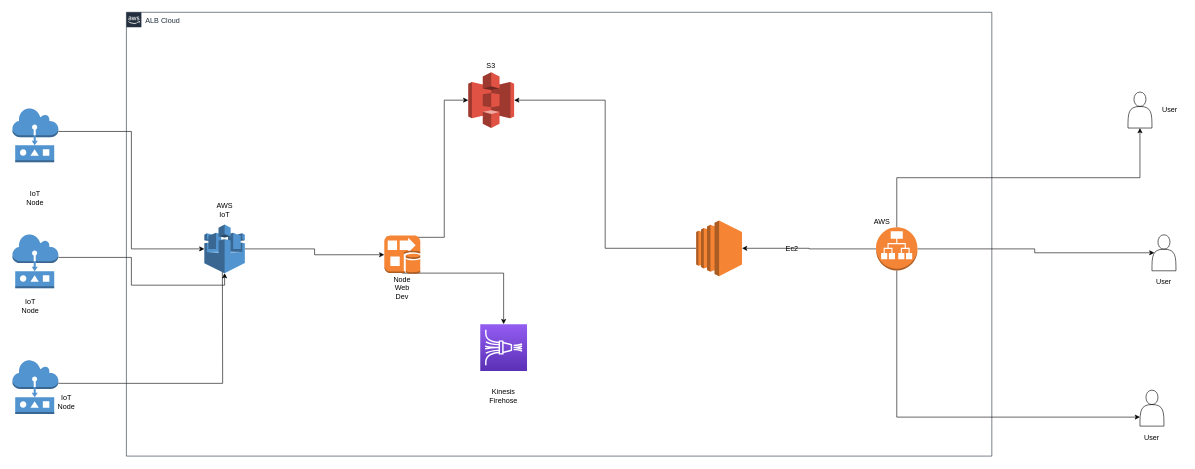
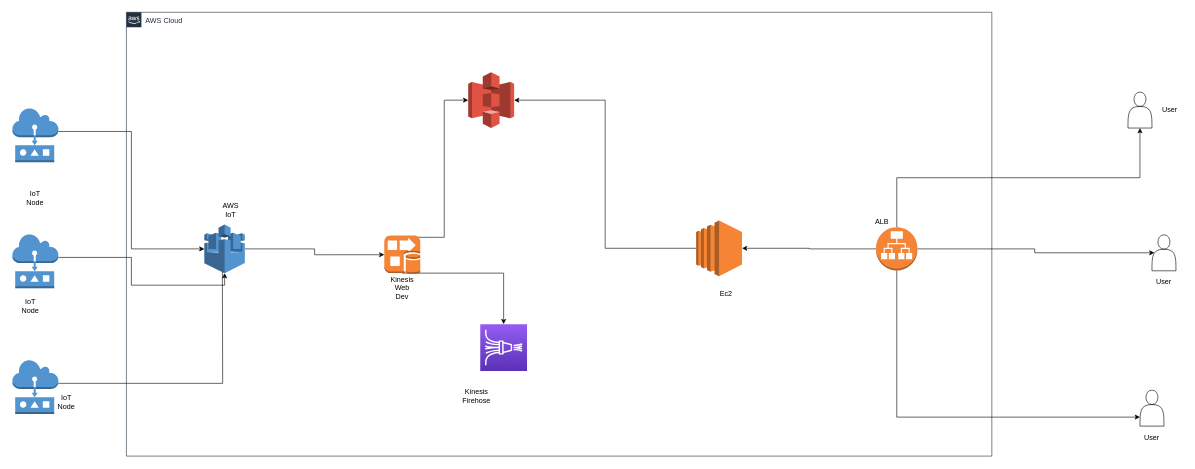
  <mxCell id="0" />
  <mxCell id="1" parent="0" />
  <mxCell id="2" style="edgeStyle=orthogonalEdgeStyle;rounded=0;orthogonalLoop=1;jettySize=auto;html=1;exitX=1;exitY=0.43;exitDx=0;exitDy=0;exitPerimeter=0;entryX=0;entryY=0.5;entryDx=0;entryDy=0;entryPerimeter=0;" edge="1" parent="1" source="3" target="10"><mxGeometry relative="1" as="geometry" /></mxCell>
  <mxCell id="3" value="" style="outlineConnect=0;dashed=0;verticalLabelPosition=bottom;verticalAlign=top;align=center;html=1;shape=mxgraph.aws3.actuator;fillColor=#5294CF;gradientColor=none;" vertex="1" parent="1"><mxGeometry x="20" y="180" width="76.5" height="90" as="geometry" /></mxCell>
  <mxCell id="4" style="edgeStyle=orthogonalEdgeStyle;rounded=0;orthogonalLoop=1;jettySize=auto;html=1;exitX=1;exitY=0.43;exitDx=0;exitDy=0;exitPerimeter=0;entryX=0.5;entryY=1;entryDx=0;entryDy=0;entryPerimeter=0;" edge="1" parent="1" source="5" target="10"><mxGeometry relative="1" as="geometry" /></mxCell>
  <mxCell id="5" value="" style="outlineConnect=0;dashed=0;verticalLabelPosition=bottom;verticalAlign=top;align=center;html=1;shape=mxgraph.aws3.actuator;fillColor=#5294CF;gradientColor=none;" vertex="1" parent="1"><mxGeometry x="20" y="390" width="76.5" height="90" as="geometry" /></mxCell>
  <mxCell id="6" style="edgeStyle=orthogonalEdgeStyle;rounded=0;orthogonalLoop=1;jettySize=auto;html=1;exitX=1;exitY=0.43;exitDx=0;exitDy=0;exitPerimeter=0;" edge="1" parent="1" source="7"><mxGeometry relative="1" as="geometry"><mxPoint x="370" y="440" as="targetPoint" /></mxGeometry></mxCell>
  <mxCell id="7" value="" style="outlineConnect=0;dashed=0;verticalLabelPosition=bottom;verticalAlign=top;align=center;html=1;shape=mxgraph.aws3.actuator;fillColor=#5294CF;gradientColor=none;" vertex="1" parent="1"><mxGeometry x="20" y="600" width="76.5" height="90" as="geometry" /></mxCell>
- <mxCell id="8" value="ALB Cloud" style="points=[[0,0],[0.25,0],[0.5,0],[0.75,0],[1,0],[1,0.25],[1,0.5],[1,0.75],[1,1],[0.75,1],[0.5,1],[0.25,1],[0,1],[0,0.75],[0,0.5],[0,0.25]];outlineConnect=0;gradientColor=none;html=1;whiteSpace=wrap;fontSize=12;fontStyle=0;shape=mxgraph.aws4.group;grIcon=mxgraph.aws4.group_aws_cloud_alt;strokeColor=#232F3E;fillColor=none;verticalAlign=top;align=left;spacingLeft=30;fontColor=#232F3E;dashed=0;" vertex="1" parent="1"><mxGeometry x="210" y="20" width="1443" height="740" as="geometry" /></mxCell>
+ <mxCell id="8" value="AWS Cloud" style="points=[[0,0],[0.25,0],[0.5,0],[0.75,0],[1,0],[1,0.25],[1,0.5],[1,0.75],[1,1],[0.75,1],[0.5,1],[0.25,1],[0,1],[0,0.75],[0,0.5],[0,0.25]];outlineConnect=0;gradientColor=none;html=1;whiteSpace=wrap;fontSize=12;fontStyle=0;shape=mxgraph.aws4.group;grIcon=mxgraph.aws4.group_aws_cloud_alt;strokeColor=#232F3E;fillColor=none;verticalAlign=top;align=left;spacingLeft=30;fontColor=#232F3E;dashed=0;" vertex="1" parent="1"><mxGeometry x="210" y="20" width="1443" height="740" as="geometry" /></mxCell>
  <mxCell id="9" style="edgeStyle=orthogonalEdgeStyle;rounded=0;orthogonalLoop=1;jettySize=auto;html=1;exitX=1;exitY=0.5;exitDx=0;exitDy=0;exitPerimeter=0;entryX=0;entryY=0.5;entryDx=0;entryDy=0;entryPerimeter=0;" edge="1" parent="1" source="10" target="13"><mxGeometry relative="1" as="geometry" /></mxCell>
  <mxCell id="10" value="" style="outlineConnect=0;dashed=0;verticalLabelPosition=bottom;verticalAlign=top;align=center;html=1;shape=mxgraph.aws3.aws_iot;fillColor=#5294CF;gradientColor=none;" vertex="1" parent="1"><mxGeometry x="340" y="374" width="67.5" height="81" as="geometry" /></mxCell>
  <mxCell id="11" style="edgeStyle=orthogonalEdgeStyle;rounded=0;orthogonalLoop=1;jettySize=auto;html=1;exitX=0.5;exitY=0.975;exitDx=0;exitDy=0;exitPerimeter=0;" edge="1" parent="1" source="13" target="14"><mxGeometry relative="1" as="geometry" /></mxCell>
  <mxCell id="12" style="edgeStyle=orthogonalEdgeStyle;rounded=0;orthogonalLoop=1;jettySize=auto;html=1;exitX=0.05;exitY=0.05;exitDx=0;exitDy=0;exitPerimeter=0;entryX=0;entryY=0.5;entryDx=0;entryDy=0;entryPerimeter=0;" edge="1" parent="1" source="13" target="15"><mxGeometry relative="1" as="geometry" /></mxCell>
  <mxCell id="13" value="" style="outlineConnect=0;dashed=0;verticalLabelPosition=bottom;verticalAlign=top;align=center;html=1;shape=mxgraph.aws3.kinesis_firehose;fillColor=#F58534;gradientColor=none;" vertex="1" parent="1"><mxGeometry x="640" y="392" width="60" height="64.5" as="geometry" /></mxCell>
  <mxCell id="14" value="" style="points=[[0,0,0],[0.25,0,0],[0.5,0,0],[0.75,0,0],[1,0,0],[0,1,0],[0.25,1,0],[0.5,1,0],[0.75,1,0],[1,1,0],[0,0.25,0],[0,0.5,0],[0,0.75,0],[1,0.25,0],[1,0.5,0],[1,0.75,0]];outlineConnect=0;fontColor=#232F3E;gradientColor=#945DF2;gradientDirection=north;fillColor=#5A30B5;strokeColor=#ffffff;dashed=0;verticalLabelPosition=bottom;verticalAlign=top;align=center;html=1;fontSize=12;fontStyle=0;aspect=fixed;shape=mxgraph.aws4.resourceIcon;resIcon=mxgraph.aws4.kinesis_data_firehose;" vertex="1" parent="1"><mxGeometry x="800" y="540" width="78" height="78" as="geometry" /></mxCell>
  <mxCell id="15" value="" style="outlineConnect=0;dashed=0;verticalLabelPosition=bottom;verticalAlign=top;align=center;html=1;shape=mxgraph.aws3.s3;fillColor=#E05243;gradientColor=none;" vertex="1" parent="1"><mxGeometry x="780" y="120" width="76.5" height="93" as="geometry" /></mxCell>
  <mxCell id="16" style="edgeStyle=orthogonalEdgeStyle;rounded=0;orthogonalLoop=1;jettySize=auto;html=1;exitX=0;exitY=0.5;exitDx=0;exitDy=0;exitPerimeter=0;entryX=1;entryY=0.5;entryDx=0;entryDy=0;entryPerimeter=0;" edge="1" parent="1" source="17" target="15"><mxGeometry relative="1" as="geometry" /></mxCell>
  <mxCell id="17" value="" style="outlineConnect=0;dashed=0;verticalLabelPosition=bottom;verticalAlign=top;align=center;html=1;shape=mxgraph.aws3.ec2;fillColor=#F58534;gradientColor=none;" vertex="1" parent="1"><mxGeometry x="1160" y="367" width="76.5" height="93" as="geometry" /></mxCell>
  <mxCell id="18" style="edgeStyle=orthogonalEdgeStyle;rounded=0;orthogonalLoop=1;jettySize=auto;html=1;exitX=0;exitY=0.5;exitDx=0;exitDy=0;exitPerimeter=0;entryX=1;entryY=0.5;entryDx=0;entryDy=0;entryPerimeter=0;" edge="1" parent="1" source="22" target="17"><mxGeometry relative="1" as="geometry" /></mxCell>
  <mxCell id="19" style="edgeStyle=orthogonalEdgeStyle;rounded=0;orthogonalLoop=1;jettySize=auto;html=1;exitX=0.5;exitY=1;exitDx=0;exitDy=0;exitPerimeter=0;entryX=0;entryY=0.75;entryDx=0;entryDy=0;" edge="1" parent="1" source="22" target="25"><mxGeometry relative="1" as="geometry" /></mxCell>
  <mxCell id="20" style="edgeStyle=orthogonalEdgeStyle;rounded=0;orthogonalLoop=1;jettySize=auto;html=1;exitX=1;exitY=0.5;exitDx=0;exitDy=0;exitPerimeter=0;entryX=0.1;entryY=0.5;entryDx=0;entryDy=0;entryPerimeter=0;" edge="1" parent="1" source="22" target="24"><mxGeometry relative="1" as="geometry" /></mxCell>
  <mxCell id="21" style="edgeStyle=orthogonalEdgeStyle;rounded=0;orthogonalLoop=1;jettySize=auto;html=1;exitX=0.5;exitY=0;exitDx=0;exitDy=0;exitPerimeter=0;entryX=0.5;entryY=1;entryDx=0;entryDy=0;" edge="1" parent="1" source="22" target="23"><mxGeometry relative="1" as="geometry" /></mxCell>
  <mxCell id="22" value="" style="outlineConnect=0;dashed=0;verticalLabelPosition=bottom;verticalAlign=top;align=center;html=1;shape=mxgraph.aws3.application_load_balancer;fillColor=#F58536;gradientColor=none;" vertex="1" parent="1"><mxGeometry x="1460" y="378.5" width="69" height="72" as="geometry" /></mxCell>
  <mxCell id="23" value="" style="shape=actor;whiteSpace=wrap;html=1;" vertex="1" parent="1"><mxGeometry x="1880" y="153" width="40" height="60" as="geometry" /></mxCell>
  <mxCell id="24" value="" style="shape=actor;whiteSpace=wrap;html=1;" vertex="1" parent="1"><mxGeometry x="1920" y="391" width="40" height="60" as="geometry" /></mxCell>
  <mxCell id="25" value="" style="shape=actor;whiteSpace=wrap;html=1;" vertex="1" parent="1"><mxGeometry x="1900" y="650" width="40" height="60" as="geometry" /></mxCell>
  <mxCell id="26" value="IoT Node" style="text;html=1;strokeColor=none;fillColor=none;align=center;verticalAlign=middle;whiteSpace=wrap;rounded=0;" vertex="1" parent="1"><mxGeometry x="38" y="320" width="40" height="20" as="geometry" /></mxCell>
  <mxCell id="27" value="IoT Node" style="text;html=1;strokeColor=none;fillColor=none;align=center;verticalAlign=middle;whiteSpace=wrap;rounded=0;" vertex="1" parent="1"><mxGeometry x="30" y="500" width="40" height="20" as="geometry" /></mxCell>
  <mxCell id="28" value="IoT Node" style="text;html=1;strokeColor=none;fillColor=none;align=center;verticalAlign=middle;whiteSpace=wrap;rounded=0;" vertex="1" parent="1"><mxGeometry x="90" y="660" width="40" height="20" as="geometry" /></mxCell>
- <mxCell id="29" value="AWS IoT" style="text;html=1;strokeColor=none;fillColor=none;align=center;verticalAlign=middle;whiteSpace=wrap;rounded=0;" vertex="1" parent="1"><mxGeometry x="354" y="340" width="40" height="20" as="geometry" /></mxCell>
- <mxCell id="30" value="Node Web Dev" style="text;html=1;strokeColor=none;fillColor=none;align=center;verticalAlign=middle;whiteSpace=wrap;rounded=0;" vertex="1" parent="1"><mxGeometry x="650" y="470" width="40" height="20" as="geometry" /></mxCell>
- <mxCell id="31" value="Kinesis Firehose" style="text;html=1;strokeColor=none;fillColor=none;align=center;verticalAlign=middle;whiteSpace=wrap;rounded=0;" vertex="1" parent="1"><mxGeometry x="819" y="650" width="40" height="20" as="geometry" /></mxCell>
- <mxCell id="32" value="S3" style="text;html=1;strokeColor=none;fillColor=none;align=center;verticalAlign=middle;whiteSpace=wrap;rounded=0;" vertex="1" parent="1"><mxGeometry x="798.25" y="100" width="40" height="20" as="geometry" /></mxCell>
- <mxCell id="33" value="Ec2" style="text;html=1;strokeColor=none;fillColor=none;align=center;verticalAlign=middle;whiteSpace=wrap;rounded=0;" vertex="1" parent="1"><mxGeometry x="1300" y="405" width="40" height="20" as="geometry" /></mxCell>
- <mxCell id="34" value="AWS" style="text;html=1;strokeColor=none;fillColor=none;align=center;verticalAlign=middle;whiteSpace=wrap;rounded=0;" vertex="1" parent="1"><mxGeometry x="1450" y="360" width="40" height="20" as="geometry" /></mxCell>
+ <mxCell id="29" value="AWS IoT" style="text;html=1;strokeColor=none;fillColor=none;align=center;verticalAlign=middle;whiteSpace=wrap;rounded=0;" vertex="1" parent="1"><mxGeometry x="364" y="340" width="40" height="20" as="geometry" /></mxCell>
+ <mxCell id="30" value="Kinesis Web Dev" style="text;html=1;strokeColor=none;fillColor=none;align=center;verticalAlign=middle;whiteSpace=wrap;rounded=0;" vertex="1" parent="1"><mxGeometry x="650" y="470" width="40" height="20" as="geometry" /></mxCell>
+ <mxCell id="31" value="Kinesis Firehose" style="text;html=1;strokeColor=none;fillColor=none;align=center;verticalAlign=middle;whiteSpace=wrap;rounded=0;" vertex="1" parent="1"><mxGeometry x="774" y="650" width="40" height="20" as="geometry" /></mxCell>
+ <mxCell id="33" value="Ec2" style="text;html=1;strokeColor=none;fillColor=none;align=center;verticalAlign=middle;whiteSpace=wrap;rounded=0;" vertex="1" parent="1"><mxGeometry x="1190" y="480" width="40" height="20" as="geometry" /></mxCell>
+ <mxCell id="34" value="ALB" style="text;html=1;strokeColor=none;fillColor=none;align=center;verticalAlign=middle;whiteSpace=wrap;rounded=0;" vertex="1" parent="1"><mxGeometry x="1450" y="360" width="40" height="20" as="geometry" /></mxCell>
  <mxCell id="35" value="&lt;div&gt;User&lt;/div&gt;" style="text;html=1;strokeColor=none;fillColor=none;align=center;verticalAlign=middle;whiteSpace=wrap;rounded=0;" vertex="1" parent="1"><mxGeometry x="1930" y="173" width="40" height="20" as="geometry" /></mxCell>
  <mxCell id="36" value="User" style="text;html=1;strokeColor=none;fillColor=none;align=center;verticalAlign=middle;whiteSpace=wrap;rounded=0;" vertex="1" parent="1"><mxGeometry x="1920" y="460" width="40" height="20" as="geometry" /></mxCell>
  <mxCell id="37" value="User" style="text;html=1;strokeColor=none;fillColor=none;align=center;verticalAlign=middle;whiteSpace=wrap;rounded=0;" vertex="1" parent="1"><mxGeometry x="1900" y="720" width="40" height="20" as="geometry" /></mxCell>
